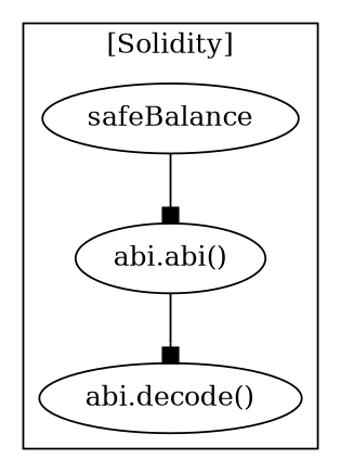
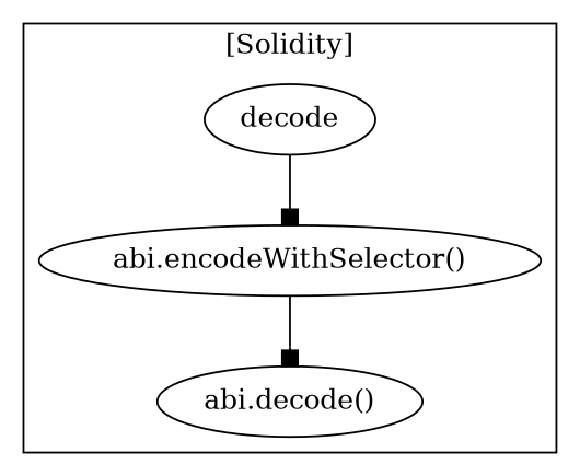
  strict digraph {
    edge [arrowhead=box]
-   n1 [label=safeBalance]
+   n1 [label=decode]
    "abi.decode()"
-   "abi.encodeWithSelector()" [label="abi.abi()"]
+   "abi.encodeWithSelector()"
    subgraph cluster_1 {
      label=SafeBalance
    }
    subgraph cluster_2 {
      label="[Solidity]"
      n1
      "abi.decode()"
      "abi.encodeWithSelector()"
    }
    n1 -> "abi.encodeWithSelector()"
    "abi.encodeWithSelector()" -> "abi.decode()"
  }
